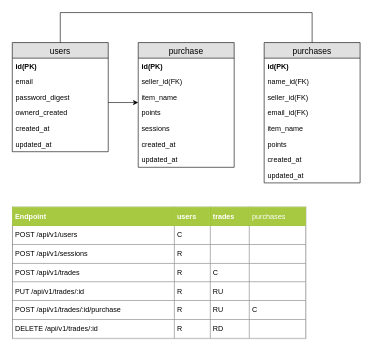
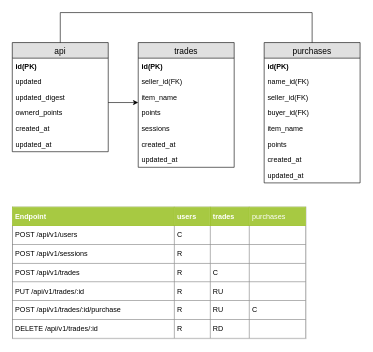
  <mxCell id="0" />
  <mxCell id="1" parent="0" />
- <mxCell id="2" value="users" style="swimlane;fontStyle=0;childLayout=stackLayout;horizontal=1;startSize=26;fillColor=#e0e0e0;horizontalStack=0;resizeParent=1;resizeParentMax=0;resizeLast=0;collapsible=1;marginBottom=0;swimlaneFillColor=#ffffff;align=center;fontSize=14;" parent="1" vertex="1"><mxGeometry x="20" y="70" width="160" height="182" as="geometry" /></mxCell>
+ <mxCell id="2" value="api" style="swimlane;fontStyle=0;childLayout=stackLayout;horizontal=1;startSize=26;fillColor=#e0e0e0;horizontalStack=0;resizeParent=1;resizeParentMax=0;resizeLast=0;collapsible=1;marginBottom=0;swimlaneFillColor=#ffffff;align=center;fontSize=14;" parent="1" vertex="1"><mxGeometry x="20" y="70" width="160" height="182" as="geometry" /></mxCell>
  <mxCell id="3" value="id(PK)" style="text;strokeColor=none;fillColor=none;spacingLeft=4;spacingRight=4;overflow=hidden;rotatable=0;points=[[0,0.5],[1,0.5]];portConstraint=eastwest;fontSize=12;fontStyle=1;labelBorderColor=none;" parent="2" vertex="1"><mxGeometry y="26" width="160" height="26" as="geometry" /></mxCell>
- <mxCell id="4" value="email" style="text;strokeColor=none;fillColor=none;spacingLeft=4;spacingRight=4;overflow=hidden;rotatable=0;points=[[0,0.5],[1,0.5]];portConstraint=eastwest;fontSize=12;" parent="2" vertex="1"><mxGeometry y="52" width="160" height="26" as="geometry" /></mxCell>
- <mxCell id="5" value="password_digest" style="text;strokeColor=none;fillColor=none;spacingLeft=4;spacingRight=4;overflow=hidden;rotatable=0;points=[[0,0.5],[1,0.5]];portConstraint=eastwest;fontSize=12;" parent="2" vertex="1"><mxGeometry y="78" width="160" height="26" as="geometry" /></mxCell>
- <mxCell id="6" value="ownerd_created" style="text;strokeColor=none;fillColor=none;spacingLeft=4;spacingRight=4;overflow=hidden;rotatable=0;points=[[0,0.5],[1,0.5]];portConstraint=eastwest;fontSize=12;" parent="2" vertex="1"><mxGeometry y="104" width="160" height="26" as="geometry" /></mxCell>
+ <mxCell id="4" value="updated" style="text;strokeColor=none;fillColor=none;spacingLeft=4;spacingRight=4;overflow=hidden;rotatable=0;points=[[0,0.5],[1,0.5]];portConstraint=eastwest;fontSize=12;" parent="2" vertex="1"><mxGeometry y="52" width="160" height="26" as="geometry" /></mxCell>
+ <mxCell id="5" value="updated_digest" style="text;strokeColor=none;fillColor=none;spacingLeft=4;spacingRight=4;overflow=hidden;rotatable=0;points=[[0,0.5],[1,0.5]];portConstraint=eastwest;fontSize=12;" parent="2" vertex="1"><mxGeometry y="78" width="160" height="26" as="geometry" /></mxCell>
+ <mxCell id="6" value="ownerd_points" style="text;strokeColor=none;fillColor=none;spacingLeft=4;spacingRight=4;overflow=hidden;rotatable=0;points=[[0,0.5],[1,0.5]];portConstraint=eastwest;fontSize=12;" parent="2" vertex="1"><mxGeometry y="104" width="160" height="26" as="geometry" /></mxCell>
  <mxCell id="7" value="created_at" style="text;strokeColor=none;fillColor=none;spacingLeft=4;spacingRight=4;overflow=hidden;rotatable=0;points=[[0,0.5],[1,0.5]];portConstraint=eastwest;fontSize=12;" parent="2" vertex="1"><mxGeometry y="130" width="160" height="26" as="geometry" /></mxCell>
  <mxCell id="8" value="updated_at" style="text;strokeColor=none;fillColor=none;spacingLeft=4;spacingRight=4;overflow=hidden;rotatable=0;points=[[0,0.5],[1,0.5]];portConstraint=eastwest;fontSize=12;" parent="2" vertex="1"><mxGeometry y="156" width="160" height="26" as="geometry" /></mxCell>
- <mxCell id="9" value="purchase" style="swimlane;fontStyle=0;childLayout=stackLayout;horizontal=1;startSize=26;fillColor=#e0e0e0;horizontalStack=0;resizeParent=1;resizeParentMax=0;resizeLast=0;collapsible=1;marginBottom=0;swimlaneFillColor=#ffffff;align=center;fontSize=14;" parent="1" vertex="1"><mxGeometry x="230" y="70" width="160" height="208" as="geometry" /></mxCell>
+ <mxCell id="9" value="trades" style="swimlane;fontStyle=0;childLayout=stackLayout;horizontal=1;startSize=26;fillColor=#e0e0e0;horizontalStack=0;resizeParent=1;resizeParentMax=0;resizeLast=0;collapsible=1;marginBottom=0;swimlaneFillColor=#ffffff;align=center;fontSize=14;" parent="1" vertex="1"><mxGeometry x="230" y="70" width="160" height="208" as="geometry" /></mxCell>
  <mxCell id="10" value="id(PK)" style="text;strokeColor=none;fillColor=none;spacingLeft=4;spacingRight=4;overflow=hidden;rotatable=0;points=[[0,0.5],[1,0.5]];portConstraint=eastwest;fontSize=12;fontStyle=1" parent="9" vertex="1"><mxGeometry y="26" width="160" height="26" as="geometry" /></mxCell>
  <mxCell id="11" value="seller_id(FK)" style="text;strokeColor=none;fillColor=none;spacingLeft=4;spacingRight=4;overflow=hidden;rotatable=0;points=[[0,0.5],[1,0.5]];portConstraint=eastwest;fontSize=12;" parent="9" vertex="1"><mxGeometry y="52" width="160" height="26" as="geometry" /></mxCell>
  <mxCell id="12" value="item_name" style="text;strokeColor=none;fillColor=none;spacingLeft=4;spacingRight=4;overflow=hidden;rotatable=0;points=[[0,0.5],[1,0.5]];portConstraint=eastwest;fontSize=12;" parent="9" vertex="1"><mxGeometry y="78" width="160" height="26" as="geometry" /></mxCell>
  <mxCell id="13" value="points" style="text;strokeColor=none;fillColor=none;spacingLeft=4;spacingRight=4;overflow=hidden;rotatable=0;points=[[0,0.5],[1,0.5]];portConstraint=eastwest;fontSize=12;" parent="9" vertex="1"><mxGeometry y="104" width="160" height="26" as="geometry" /></mxCell>
  <mxCell id="14" value="sessions" style="text;strokeColor=none;fillColor=none;spacingLeft=4;spacingRight=4;overflow=hidden;rotatable=0;points=[[0,0.5],[1,0.5]];portConstraint=eastwest;fontSize=12;" parent="9" vertex="1"><mxGeometry y="130" width="160" height="26" as="geometry" /></mxCell>
  <mxCell id="15" value="created_at" style="text;strokeColor=none;fillColor=none;spacingLeft=4;spacingRight=4;overflow=hidden;rotatable=0;points=[[0,0.5],[1,0.5]];portConstraint=eastwest;fontSize=12;" parent="9" vertex="1"><mxGeometry y="156" width="160" height="26" as="geometry" /></mxCell>
  <mxCell id="16" value="updated_at" style="text;strokeColor=none;fillColor=none;spacingLeft=4;spacingRight=4;overflow=hidden;rotatable=0;points=[[0,0.5],[1,0.5]];portConstraint=eastwest;fontSize=12;" parent="9" vertex="1"><mxGeometry y="182" width="160" height="26" as="geometry" /></mxCell>
  <mxCell id="17" value="purchases" style="swimlane;fontStyle=0;childLayout=stackLayout;horizontal=1;startSize=26;fillColor=#e0e0e0;horizontalStack=0;resizeParent=1;resizeParentMax=0;resizeLast=0;collapsible=1;marginBottom=0;swimlaneFillColor=#ffffff;align=center;fontSize=14;" parent="1" vertex="1"><mxGeometry x="440" y="70" width="160" height="234" as="geometry" /></mxCell>
  <mxCell id="18" value="id(PK)" style="text;strokeColor=none;fillColor=none;spacingLeft=4;spacingRight=4;overflow=hidden;rotatable=0;points=[[0,0.5],[1,0.5]];portConstraint=eastwest;fontSize=12;fontStyle=1" parent="17" vertex="1"><mxGeometry y="26" width="160" height="26" as="geometry" /></mxCell>
  <mxCell id="19" value="name_id(FK)" style="text;strokeColor=none;fillColor=none;spacingLeft=4;spacingRight=4;overflow=hidden;rotatable=0;points=[[0,0.5],[1,0.5]];portConstraint=eastwest;fontSize=12;" parent="17" vertex="1"><mxGeometry y="52" width="160" height="26" as="geometry" /></mxCell>
  <mxCell id="20" value="seller_id(FK)" style="text;strokeColor=none;fillColor=none;spacingLeft=4;spacingRight=4;overflow=hidden;rotatable=0;points=[[0,0.5],[1,0.5]];portConstraint=eastwest;fontSize=12;" parent="17" vertex="1"><mxGeometry y="78" width="160" height="26" as="geometry" /></mxCell>
- <mxCell id="21" value="email_id(FK)" style="text;strokeColor=none;fillColor=none;spacingLeft=4;spacingRight=4;overflow=hidden;rotatable=0;points=[[0,0.5],[1,0.5]];portConstraint=eastwest;fontSize=12;" parent="17" vertex="1"><mxGeometry y="104" width="160" height="26" as="geometry" /></mxCell>
+ <mxCell id="21" value="buyer_id(FK)" style="text;strokeColor=none;fillColor=none;spacingLeft=4;spacingRight=4;overflow=hidden;rotatable=0;points=[[0,0.5],[1,0.5]];portConstraint=eastwest;fontSize=12;" parent="17" vertex="1"><mxGeometry y="104" width="160" height="26" as="geometry" /></mxCell>
  <mxCell id="22" value="item_name" style="text;strokeColor=none;fillColor=none;spacingLeft=4;spacingRight=4;overflow=hidden;rotatable=0;points=[[0,0.5],[1,0.5]];portConstraint=eastwest;fontSize=12;" parent="17" vertex="1"><mxGeometry y="130" width="160" height="26" as="geometry" /></mxCell>
  <mxCell id="23" value="points" style="text;strokeColor=none;fillColor=none;spacingLeft=4;spacingRight=4;overflow=hidden;rotatable=0;points=[[0,0.5],[1,0.5]];portConstraint=eastwest;fontSize=12;" parent="17" vertex="1"><mxGeometry y="156" width="160" height="26" as="geometry" /></mxCell>
  <mxCell id="24" value="created_at" style="text;strokeColor=none;fillColor=none;spacingLeft=4;spacingRight=4;overflow=hidden;rotatable=0;points=[[0,0.5],[1,0.5]];portConstraint=eastwest;fontSize=12;" parent="17" vertex="1"><mxGeometry y="182" width="160" height="26" as="geometry" /></mxCell>
  <mxCell id="25" value="updated_at" style="text;strokeColor=none;fillColor=none;spacingLeft=4;spacingRight=4;overflow=hidden;rotatable=0;points=[[0,0.5],[1,0.5]];portConstraint=eastwest;fontSize=12;" parent="17" vertex="1"><mxGeometry y="208" width="160" height="26" as="geometry" /></mxCell>
  <mxCell id="26" value="&lt;table border=&quot;1&quot; width=&quot;100%&quot; cellpadding=&quot;4&quot; style=&quot;width: 100% ; height: 100% ; border-collapse: collapse&quot;&gt;&lt;tbody&gt;&lt;tr style=&quot;background-color: #a7c942 ; color: #ffffff ; border: 1px solid #98bf21&quot;&gt;&lt;th align=&quot;left&quot;&gt;Endpoint&lt;/th&gt;&lt;th align=&quot;left&quot;&gt;users&lt;/th&gt;&lt;th align=&quot;left&quot;&gt;trades&lt;/th&gt;&lt;td&gt;purchases&lt;/td&gt;&lt;/tr&gt;&lt;tr&gt;&lt;td&gt;POST /api/v1/users&lt;br&gt;&lt;/td&gt;&lt;td&gt;C&lt;/td&gt;&lt;td&gt;&lt;br&gt;&lt;/td&gt;&lt;td&gt;&lt;br&gt;&lt;/td&gt;&lt;/tr&gt;&lt;tr&gt;&lt;td&gt;POST /api/v1/sessions&lt;br&gt;&lt;/td&gt;&lt;td&gt;R&lt;/td&gt;&lt;td&gt;&lt;br&gt;&lt;/td&gt;&lt;td&gt;&lt;br&gt;&lt;/td&gt;&lt;/tr&gt;&lt;tr&gt;&lt;td&gt;POST /api/v1/trades&lt;br&gt;&lt;/td&gt;&lt;td&gt;R&lt;br&gt;&lt;/td&gt;&lt;td&gt;C&lt;/td&gt;&lt;td&gt;&lt;br&gt;&lt;/td&gt;&lt;/tr&gt;&lt;tr&gt;&lt;td&gt;PUT /api/v1/trades/:id&lt;br&gt;&lt;/td&gt;&lt;td&gt;R&lt;br&gt;&lt;/td&gt;&lt;td&gt;RU&lt;/td&gt;&lt;td&gt;&lt;br&gt;&lt;/td&gt;&lt;/tr&gt;&lt;tr&gt;&lt;td&gt;POST /api/v1/trades/:id/purchase&lt;br&gt;&lt;/td&gt;&lt;td&gt;R&lt;br&gt;&lt;/td&gt;&lt;td&gt;RU&lt;/td&gt;&lt;td&gt;C&lt;/td&gt;&lt;/tr&gt;&lt;tr&gt;&lt;td&gt;DELETE /api/v1/trades/:id&lt;br&gt;&lt;/td&gt;&lt;td&gt;R&lt;br&gt;&lt;/td&gt;&lt;td&gt;RD&lt;/td&gt;&lt;td&gt;&lt;br&gt;&lt;/td&gt;&lt;/tr&gt;&lt;/tbody&gt;&lt;/table&gt;" style="text;html=1;strokeColor=#c0c0c0;fillColor=#ffffff;overflow=fill;rounded=0;flipH=1;" parent="1" vertex="1"><mxGeometry x="20" y="344" width="490" height="220" as="geometry" /></mxCell>
  <mxCell id="27" value="" style="edgeStyle=orthogonalEdgeStyle;rounded=0;orthogonalLoop=1;jettySize=auto;html=1;" parent="1" edge="1"><mxGeometry relative="1" as="geometry"><mxPoint x="180" y="170" as="sourcePoint" /><mxPoint x="230" y="170" as="targetPoint" /></mxGeometry></mxCell>
  <mxCell id="28" value="" style="edgeStyle=orthogonalEdgeStyle;rounded=0;orthogonalLoop=1;jettySize=auto;html=1;entryX=0.5;entryY=0;entryDx=0;entryDy=0;exitX=0.5;exitY=0;exitDx=0;exitDy=0;endArrow=none;" parent="1" source="2" target="17" edge="1"><mxGeometry relative="1" as="geometry"><mxPoint x="190" y="180" as="sourcePoint" /><mxPoint x="240" y="180" as="targetPoint" /><Array as="points"><mxPoint x="100" y="20" /><mxPoint x="520" y="20" /></Array></mxGeometry></mxCell>
